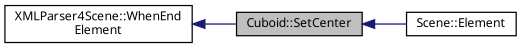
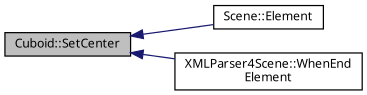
  digraph {
    fontname="Noto Sans"
    rankdir=LR
    node [color=black fillcolor=white fontname="Noto Sans" fontsize=10 shape=record style=filled]
    edge [color=midnightblue dir=back fontname="Noto Sans" fontsize=10 labelfontname=Helvetica labelfontsize=10 style=solid]
    n1 [fillcolor=grey75 fontcolor=black height=0.2 label="Cuboid::SetCenter" width=0.4]
    n2 [height=0.2 label="Scene::Element" width=0.4]
    n3 [height=0.2 label="XMLParser4Scene::WhenEnd\lElement" width=0.4]
    n1 -> n2
-   n3 -> n1
+   n1 -> n3
  }
